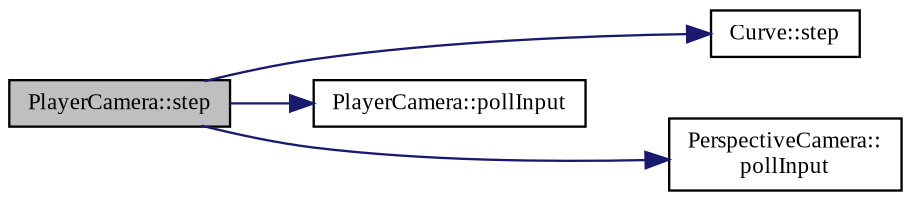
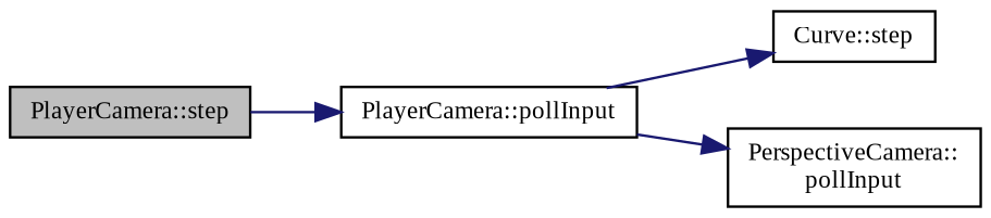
  digraph {
    fontname="Liberation Serif"
    rankdir=LR
    node [color=black fillcolor=white fontname="Liberation Serif" fontsize=10 shape=record style=filled]
    edge [color=midnightblue fontname="Liberation Serif" fontsize=10 labelfontname=Helvetica labelfontsize=10 style=solid]
    n1 [fillcolor=grey75 fontcolor=black height=0.2 label="PlayerCamera::step" width=0.4]
    n2 [height=0.2 label="PlayerCamera::pollInput" width=0.4]
    n3 [height=0.2 label="Curve::step" width=0.4]
    n4 [height=0.2 label="PerspectiveCamera::\lpollInput" width=0.4]
    n1 -> n2
-   n1 -> n3
-   n1 -> n4
+   n2 -> n3
+   n2 -> n4
  }
